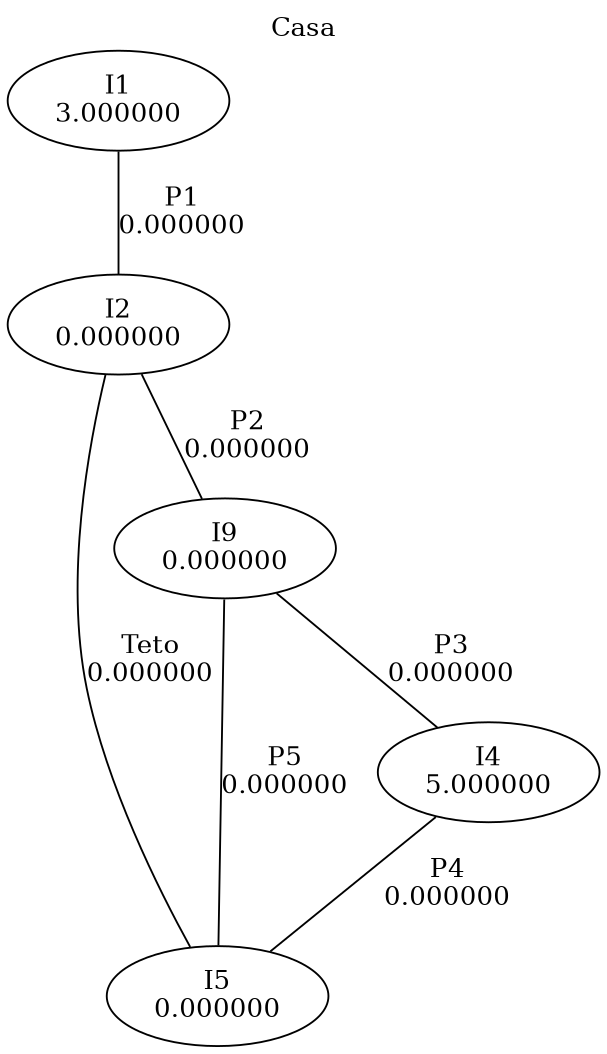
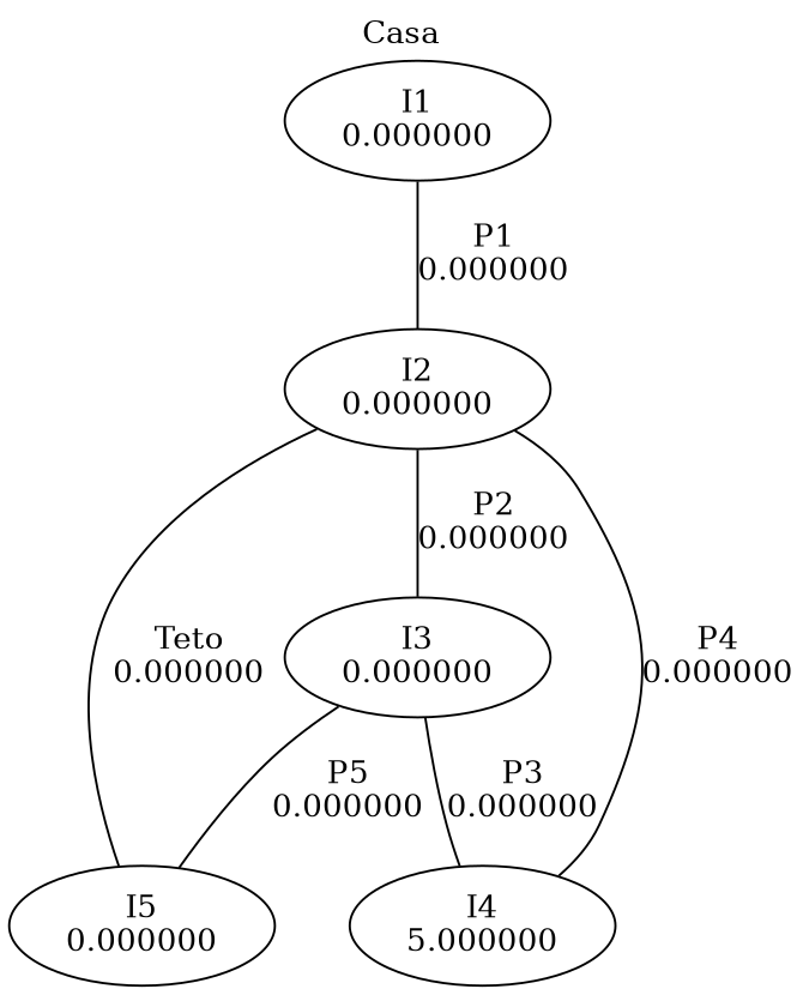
  graph {
    label=Casa
    labelloc=t
-   n1 [label="I1\n3.000000"]
+   n1 [label="I1\n0.000000"]
    n2 [label="I2\n0.000000"]
    n3 [label="I5\n0.000000"]
-   n4 [label="I9\n0.000000"]
+   n4 [label="I3\n0.000000"]
    n5 [label="I4\n5.000000"]
    n1 -- n2 [label="P1\n0.000000"]
    n2 -- n3 [label="Teto\n0.000000"]
    n2 -- n4 [label="P2\n0.000000"]
    n4 -- n3 [label="P5\n0.000000"]
    n4 -- n5 [label="P3\n0.000000"]
-   n5 -- n3 [label="P4\n0.000000"]
+   n5 -- n2 [label="P4\n0.000000"]
  }
